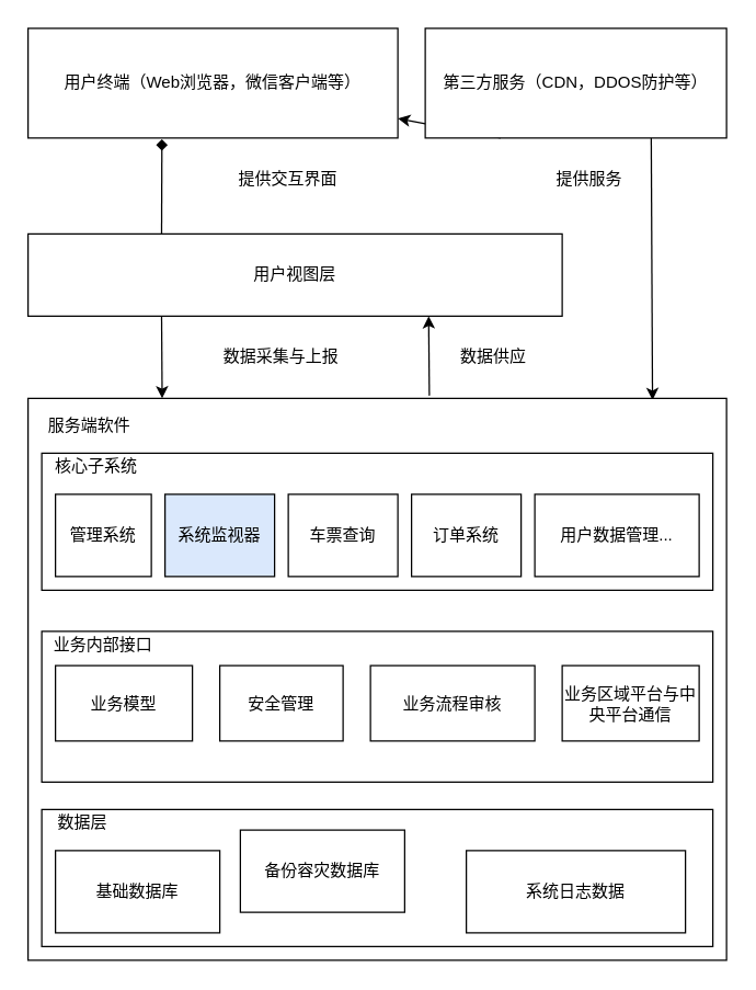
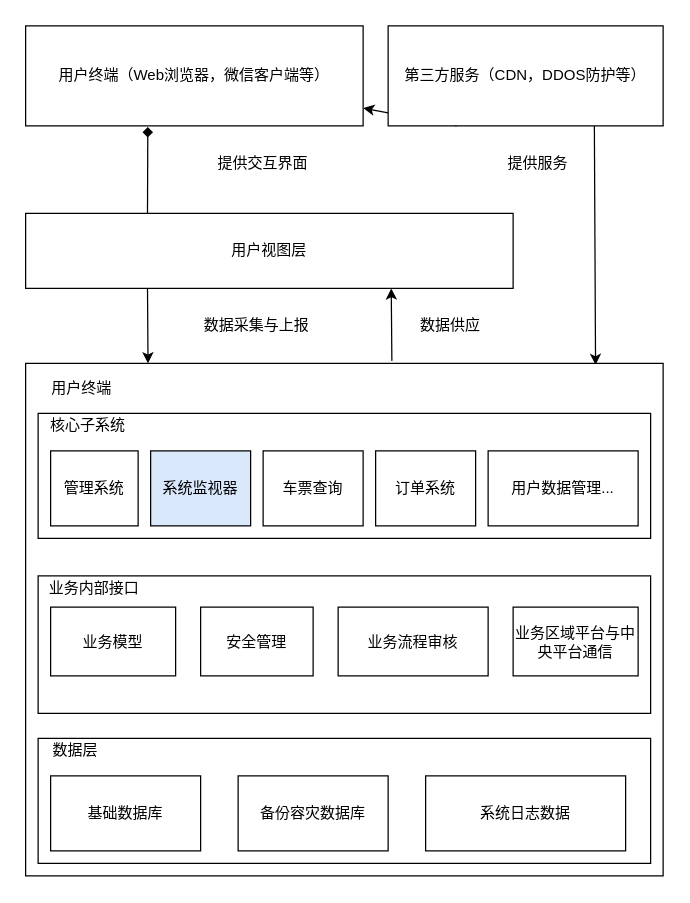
  <mxCell id="0" />
  <mxCell id="1" parent="0" />
  <mxCell id="2" value="用户终端（Web浏览器，微信客户端等）" style="rounded=0;whiteSpace=wrap;html=1;" vertex="1" parent="1"><mxGeometry x="20" y="20" width="270" height="80" as="geometry" /></mxCell>
  <mxCell id="3" style="edgeStyle=none;rounded=0;orthogonalLoop=1;jettySize=auto;html=1;exitX=0.25;exitY=1;exitDx=0;exitDy=0;" edge="1" parent="1" source="5" target="2"><mxGeometry relative="1" as="geometry" /></mxCell>
  <mxCell id="4" style="edgeStyle=none;rounded=0;orthogonalLoop=1;jettySize=auto;html=1;exitX=0.75;exitY=1;exitDx=0;exitDy=0;entryX=0.894;entryY=0.003;entryDx=0;entryDy=0;entryPerimeter=0;" edge="1" parent="1" source="5" target="7"><mxGeometry relative="1" as="geometry" /></mxCell>
  <mxCell id="5" value="第三方服务（CDN，DDOS防护等）" style="rounded=0;whiteSpace=wrap;html=1;" vertex="1" parent="1"><mxGeometry x="310" y="20" width="220" height="80" as="geometry" /></mxCell>
  <mxCell id="6" style="edgeStyle=none;rounded=0;orthogonalLoop=1;jettySize=auto;html=1;entryX=0.75;entryY=1;entryDx=0;entryDy=0;" edge="1" parent="1" target="16"><mxGeometry relative="1" as="geometry"><mxPoint x="313" y="288" as="sourcePoint" /></mxGeometry></mxCell>
  <mxCell id="7" value="" style="rounded=0;whiteSpace=wrap;html=1;" vertex="1" parent="1"><mxGeometry x="20" y="290" width="510" height="410" as="geometry" /></mxCell>
- <mxCell id="8" value="服务端软件" style="text;html=1;strokeColor=none;fillColor=none;align=center;verticalAlign=middle;whiteSpace=wrap;rounded=0;" vertex="1" parent="1"><mxGeometry x="30" y="300" width="70" height="20" as="geometry" /></mxCell>
+ <mxCell id="8" value="用户终端" style="text;html=1;strokeColor=none;fillColor=none;align=center;verticalAlign=middle;whiteSpace=wrap;rounded=0;" vertex="1" parent="1"><mxGeometry x="30" y="300" width="70" height="20" as="geometry" /></mxCell>
  <mxCell id="9" value="" style="rounded=0;whiteSpace=wrap;html=1;" vertex="1" parent="1"><mxGeometry x="30" y="330" width="490" height="100" as="geometry" /></mxCell>
  <mxCell id="10" value="核心子系统" style="text;html=1;strokeColor=none;fillColor=none;align=center;verticalAlign=middle;whiteSpace=wrap;rounded=0;" vertex="1" parent="1"><mxGeometry x="35" y="330" width="70" height="20" as="geometry" /></mxCell>
  <mxCell id="11" value="管理系统" style="rounded=0;whiteSpace=wrap;html=1;" vertex="1" parent="1"><mxGeometry x="40" y="360" width="70" height="60" as="geometry" /></mxCell>
  <mxCell id="12" value="系统监视器" style="rounded=0;whiteSpace=wrap;html=1;fillColor=#dae8fc;" vertex="1" parent="1"><mxGeometry x="120" y="360" width="80" height="60" as="geometry" /></mxCell>
  <mxCell id="13" value="车票查询" style="rounded=0;whiteSpace=wrap;html=1;" vertex="1" parent="1"><mxGeometry x="210" y="360" width="80" height="60" as="geometry" /></mxCell>
  <mxCell id="14" style="edgeStyle=none;rounded=0;orthogonalLoop=1;jettySize=auto;html=1;exitX=0.25;exitY=0;exitDx=0;exitDy=0;entryX=0.362;entryY=1.011;entryDx=0;entryDy=0;entryPerimeter=0;endArrow=diamond;" edge="1" parent="1" source="16" target="2"><mxGeometry relative="1" as="geometry" /></mxCell>
  <mxCell id="15" style="edgeStyle=none;rounded=0;orthogonalLoop=1;jettySize=auto;html=1;exitX=0.25;exitY=1;exitDx=0;exitDy=0;entryX=0.192;entryY=0;entryDx=0;entryDy=0;entryPerimeter=0;" edge="1" parent="1" source="16" target="7"><mxGeometry relative="1" as="geometry" /></mxCell>
  <mxCell id="16" value="用户视图层" style="rounded=0;whiteSpace=wrap;html=1;" vertex="1" parent="1"><mxGeometry x="20" y="170" width="390" height="60" as="geometry" /></mxCell>
  <mxCell id="17" value="提供服务" style="text;html=1;strokeColor=none;fillColor=none;align=center;verticalAlign=middle;whiteSpace=wrap;rounded=0;" vertex="1" parent="1"><mxGeometry x="390" y="120" width="80" height="20" as="geometry" /></mxCell>
  <mxCell id="18" value="提供交互界面" style="text;html=1;strokeColor=none;fillColor=none;align=center;verticalAlign=middle;whiteSpace=wrap;rounded=0;" vertex="1" parent="1"><mxGeometry x="160" y="120" width="100" height="20" as="geometry" /></mxCell>
  <mxCell id="19" value="数据采集与上报" style="text;html=1;strokeColor=none;fillColor=none;align=center;verticalAlign=middle;whiteSpace=wrap;rounded=0;" vertex="1" parent="1"><mxGeometry x="160" y="250" width="90" height="20" as="geometry" /></mxCell>
  <mxCell id="20" value="数据供应" style="text;html=1;strokeColor=none;fillColor=none;align=center;verticalAlign=middle;whiteSpace=wrap;rounded=0;" vertex="1" parent="1"><mxGeometry x="330" y="250" width="60" height="20" as="geometry" /></mxCell>
  <mxCell id="21" value="订单系统" style="rounded=0;whiteSpace=wrap;html=1;" vertex="1" parent="1"><mxGeometry x="300" y="360" width="80" height="60" as="geometry" /></mxCell>
  <mxCell id="22" value="用户数据管理..." style="rounded=0;whiteSpace=wrap;html=1;" vertex="1" parent="1"><mxGeometry x="390" y="360" width="120" height="60" as="geometry" /></mxCell>
  <mxCell id="23" value="" style="rounded=0;whiteSpace=wrap;html=1;" vertex="1" parent="1"><mxGeometry x="30" y="460" width="490" height="110" as="geometry" /></mxCell>
  <mxCell id="24" value="业务内部接口" style="text;html=1;strokeColor=none;fillColor=none;align=center;verticalAlign=middle;whiteSpace=wrap;rounded=0;" vertex="1" parent="1"><mxGeometry x="35" y="460" width="80" height="20" as="geometry" /></mxCell>
  <mxCell id="25" value="业务模型" style="rounded=0;whiteSpace=wrap;html=1;" vertex="1" parent="1"><mxGeometry x="40" y="485" width="100" height="55" as="geometry" /></mxCell>
  <mxCell id="26" value="安全管理" style="rounded=0;whiteSpace=wrap;html=1;" vertex="1" parent="1"><mxGeometry x="160" y="485" width="90" height="55" as="geometry" /></mxCell>
  <mxCell id="27" value="业务流程审核" style="rounded=0;whiteSpace=wrap;html=1;" vertex="1" parent="1"><mxGeometry x="270" y="485" width="120" height="55" as="geometry" /></mxCell>
  <mxCell id="28" value="业务区域平台与中央平台通信" style="rounded=0;whiteSpace=wrap;html=1;" vertex="1" parent="1"><mxGeometry x="410" y="485" width="100" height="55" as="geometry" /></mxCell>
  <mxCell id="29" value="" style="rounded=0;whiteSpace=wrap;html=1;" vertex="1" parent="1"><mxGeometry x="30" y="590" width="490" height="100" as="geometry" /></mxCell>
  <mxCell id="30" value="数据层" style="text;html=1;strokeColor=none;fillColor=none;align=center;verticalAlign=middle;whiteSpace=wrap;rounded=0;" vertex="1" parent="1"><mxGeometry x="35" y="590" width="50" height="20" as="geometry" /></mxCell>
  <mxCell id="31" value="基础数据库" style="rounded=0;whiteSpace=wrap;html=1;" vertex="1" parent="1"><mxGeometry x="40" y="620" width="120" height="60" as="geometry" /></mxCell>
- <mxCell id="32" value="备份容灾数据库" style="rounded=0;whiteSpace=wrap;html=1;" vertex="1" parent="1"><mxGeometry x="175" y="605" width="120" height="60" as="geometry" /></mxCell>
+ <mxCell id="32" value="备份容灾数据库" style="rounded=0;whiteSpace=wrap;html=1;" vertex="1" parent="1"><mxGeometry x="190" y="620" width="120" height="60" as="geometry" /></mxCell>
  <mxCell id="33" value="系统日志数据" style="rounded=0;whiteSpace=wrap;html=1;" vertex="1" parent="1"><mxGeometry x="340" y="620" width="160" height="60" as="geometry" /></mxCell>
